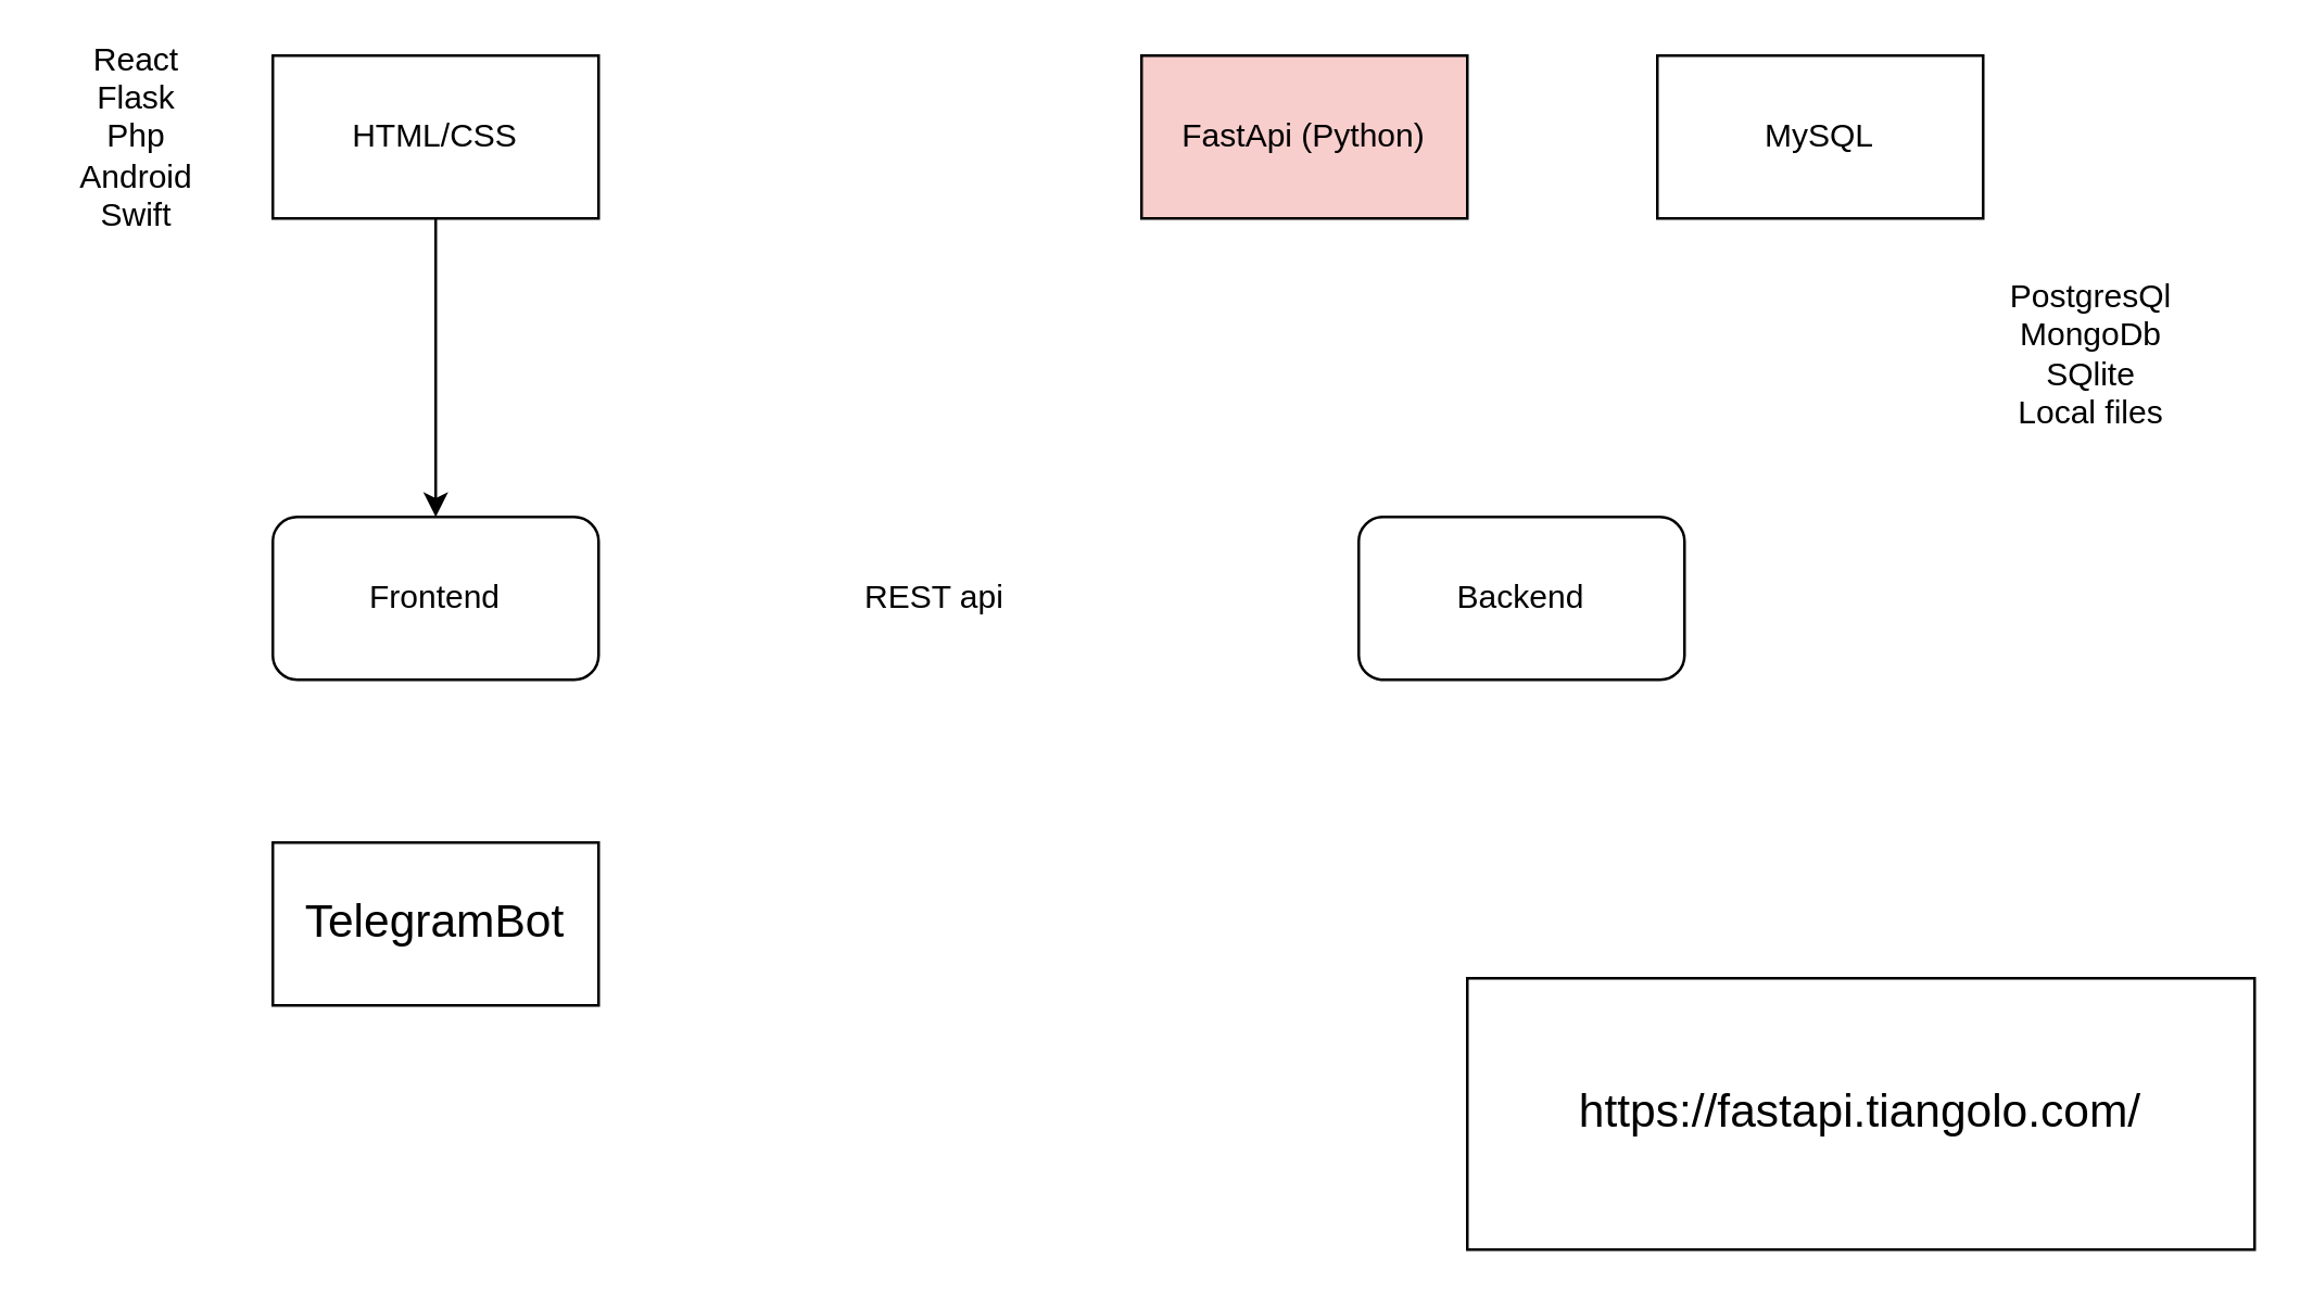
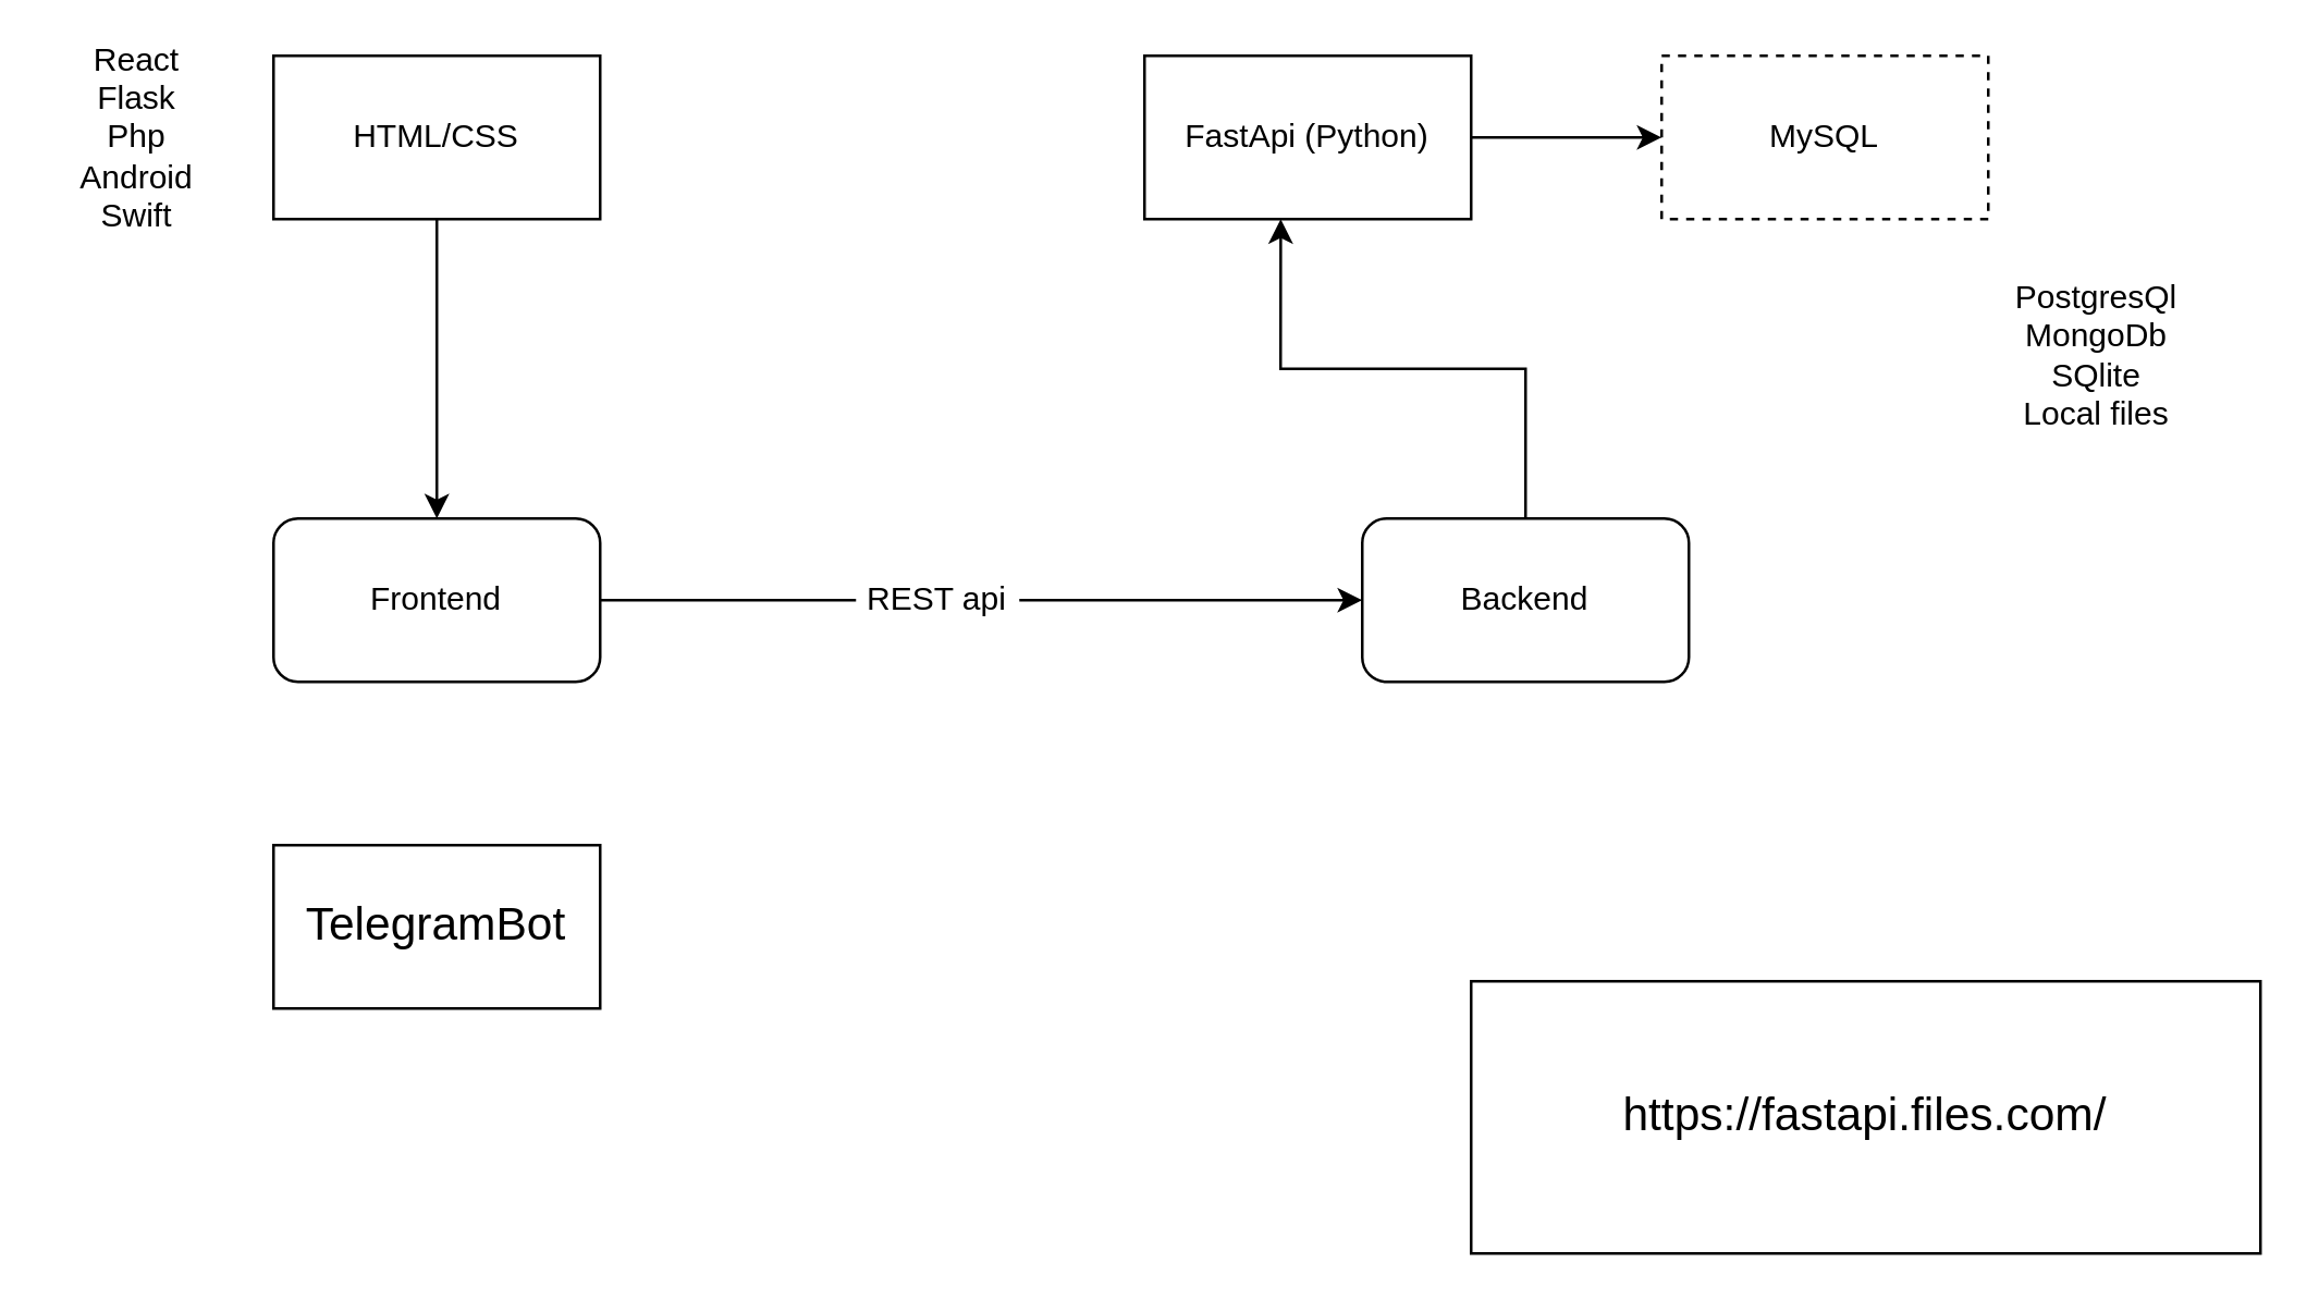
  <mxCell id="0" />
  <mxCell id="1" parent="0" />
+ <mxCell id="2" style="edgeStyle=orthogonalEdgeStyle;rounded=0;orthogonalLoop=1;jettySize=auto;html=1;exitX=1;exitY=0.5;exitDx=0;exitDy=0;startArrow=none;" edge="1" parent="1" source="13" target="5"><mxGeometry relative="1" as="geometry" /></mxCell>
  <mxCell id="3" value="Frontend" style="rounded=1;whiteSpace=wrap;html=1;" vertex="1" parent="1"><mxGeometry x="100" y="190" width="120" height="60" as="geometry" /></mxCell>
+ <mxCell id="4" style="edgeStyle=orthogonalEdgeStyle;rounded=0;orthogonalLoop=1;jettySize=auto;html=1;entryX=0.417;entryY=1;entryDx=0;entryDy=0;entryPerimeter=0;" edge="1" parent="1" source="5" target="7"><mxGeometry relative="1" as="geometry" /></mxCell>
  <mxCell id="5" value="Backend" style="rounded=1;whiteSpace=wrap;html=1;" vertex="1" parent="1"><mxGeometry x="500" y="190" width="120" height="60" as="geometry" /></mxCell>
- <mxCell id="7" value="FastApi (Python)" style="rounded=0;whiteSpace=wrap;html=1;fillColor=#f8cecc;" vertex="1" parent="1"><mxGeometry x="420" y="20" width="120" height="60" as="geometry" /></mxCell>
+ <mxCell id="6" style="edgeStyle=orthogonalEdgeStyle;rounded=0;orthogonalLoop=1;jettySize=auto;html=1;entryX=0;entryY=0.5;entryDx=0;entryDy=0;" edge="1" parent="1" source="7" target="11"><mxGeometry relative="1" as="geometry" /></mxCell>
+ <mxCell id="7" value="FastApi (Python)" style="rounded=0;whiteSpace=wrap;html=1;" vertex="1" parent="1"><mxGeometry x="420" y="20" width="120" height="60" as="geometry" /></mxCell>
  <mxCell id="8" style="edgeStyle=orthogonalEdgeStyle;rounded=0;orthogonalLoop=1;jettySize=auto;html=1;entryX=0.5;entryY=0;entryDx=0;entryDy=0;" edge="1" parent="1" source="9" target="3"><mxGeometry relative="1" as="geometry" /></mxCell>
  <mxCell id="9" value="HTML/CSS" style="rounded=0;whiteSpace=wrap;html=1;" vertex="1" parent="1"><mxGeometry x="100" y="20" width="120" height="60" as="geometry" /></mxCell>
  <mxCell id="10" value="React&lt;br&gt;Flask&lt;br&gt;Php&lt;br&gt;Android&lt;br&gt;Swift" style="text;html=1;strokeColor=none;fillColor=none;align=center;verticalAlign=middle;whiteSpace=wrap;rounded=0;" vertex="1" parent="1"><mxGeometry x="20" y="35" width="60" height="30" as="geometry" /></mxCell>
- <mxCell id="11" value="MySQL" style="rounded=0;whiteSpace=wrap;html=1;" vertex="1" parent="1"><mxGeometry x="610" y="20" width="120" height="60" as="geometry" /></mxCell>
+ <mxCell id="11" value="MySQL" style="rounded=0;whiteSpace=wrap;html=1;dashed=1;" vertex="1" parent="1"><mxGeometry x="610" y="20" width="120" height="60" as="geometry" /></mxCell>
  <mxCell id="12" value="PostgresQl&lt;br&gt;MongoDb&lt;br&gt;SQlite&lt;br&gt;Local files" style="text;html=1;strokeColor=none;fillColor=none;align=center;verticalAlign=middle;whiteSpace=wrap;rounded=0;" vertex="1" parent="1"><mxGeometry x="740" y="115" width="60" height="30" as="geometry" /></mxCell>
  <mxCell id="13" value="REST api" style="text;html=1;strokeColor=none;fillColor=none;align=center;verticalAlign=middle;whiteSpace=wrap;rounded=0;" vertex="1" parent="1"><mxGeometry x="314" y="195" width="60" height="50" as="geometry" /></mxCell>
+ <mxCell id="14" value="" style="edgeStyle=orthogonalEdgeStyle;rounded=0;orthogonalLoop=1;jettySize=auto;html=1;exitX=1;exitY=0.5;exitDx=0;exitDy=0;endArrow=none;" edge="1" parent="1" source="3" target="13"><mxGeometry relative="1" as="geometry"><mxPoint x="220" y="220" as="sourcePoint" /><mxPoint x="500" y="220" as="targetPoint" /></mxGeometry></mxCell>
  <mxCell id="15" value="TelegramBot" style="rounded=0;whiteSpace=wrap;html=1;fontSize=17;" vertex="1" parent="1"><mxGeometry x="100" y="310" width="120" height="60" as="geometry" /></mxCell>
- <mxCell id="16" value="https://fastapi.tiangolo.com/&lt;br&gt;" style="rounded=0;whiteSpace=wrap;html=1;fontSize=17;" vertex="1" parent="1"><mxGeometry x="540" y="360" width="290" height="100" as="geometry" /></mxCell>
+ <mxCell id="16" value="https://fastapi.files.com/&lt;br&gt;" style="rounded=0;whiteSpace=wrap;html=1;fontSize=17;" vertex="1" parent="1"><mxGeometry x="540" y="360" width="290" height="100" as="geometry" /></mxCell>
